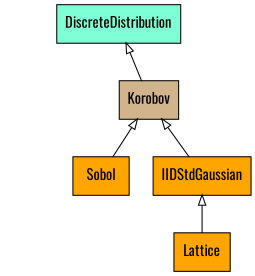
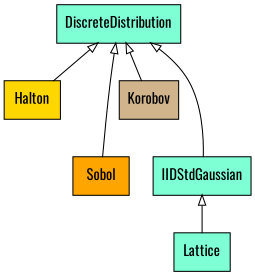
  digraph {
    fontname=Oswald
    rankdir=BT
    node [fillcolor=aquamarine fontname=Oswald shape=record style=filled]
    edge [arrowhead=empty arrowtail=none fontname=Oswald]
    n1 [label=DiscreteDistribution]
-   n3 [fillcolor=orange label=IIDStdGaussian]
+   n2 [fillcolor=gold label=Halton]
+   n3 [label=IIDStdGaussian]
    n4 [fillcolor=tan label=Korobov]
-   n5 [fillcolor=orange label=Lattice]
+   n5 [label=Lattice]
    n6 [fillcolor=orange label=Sobol]
-   n3 -> n4
+   n2 -> n1
+   n3 -> n1
    n4 -> n1
    n5 -> n3
-   n6 -> n4
+   n6 -> n1
  }
